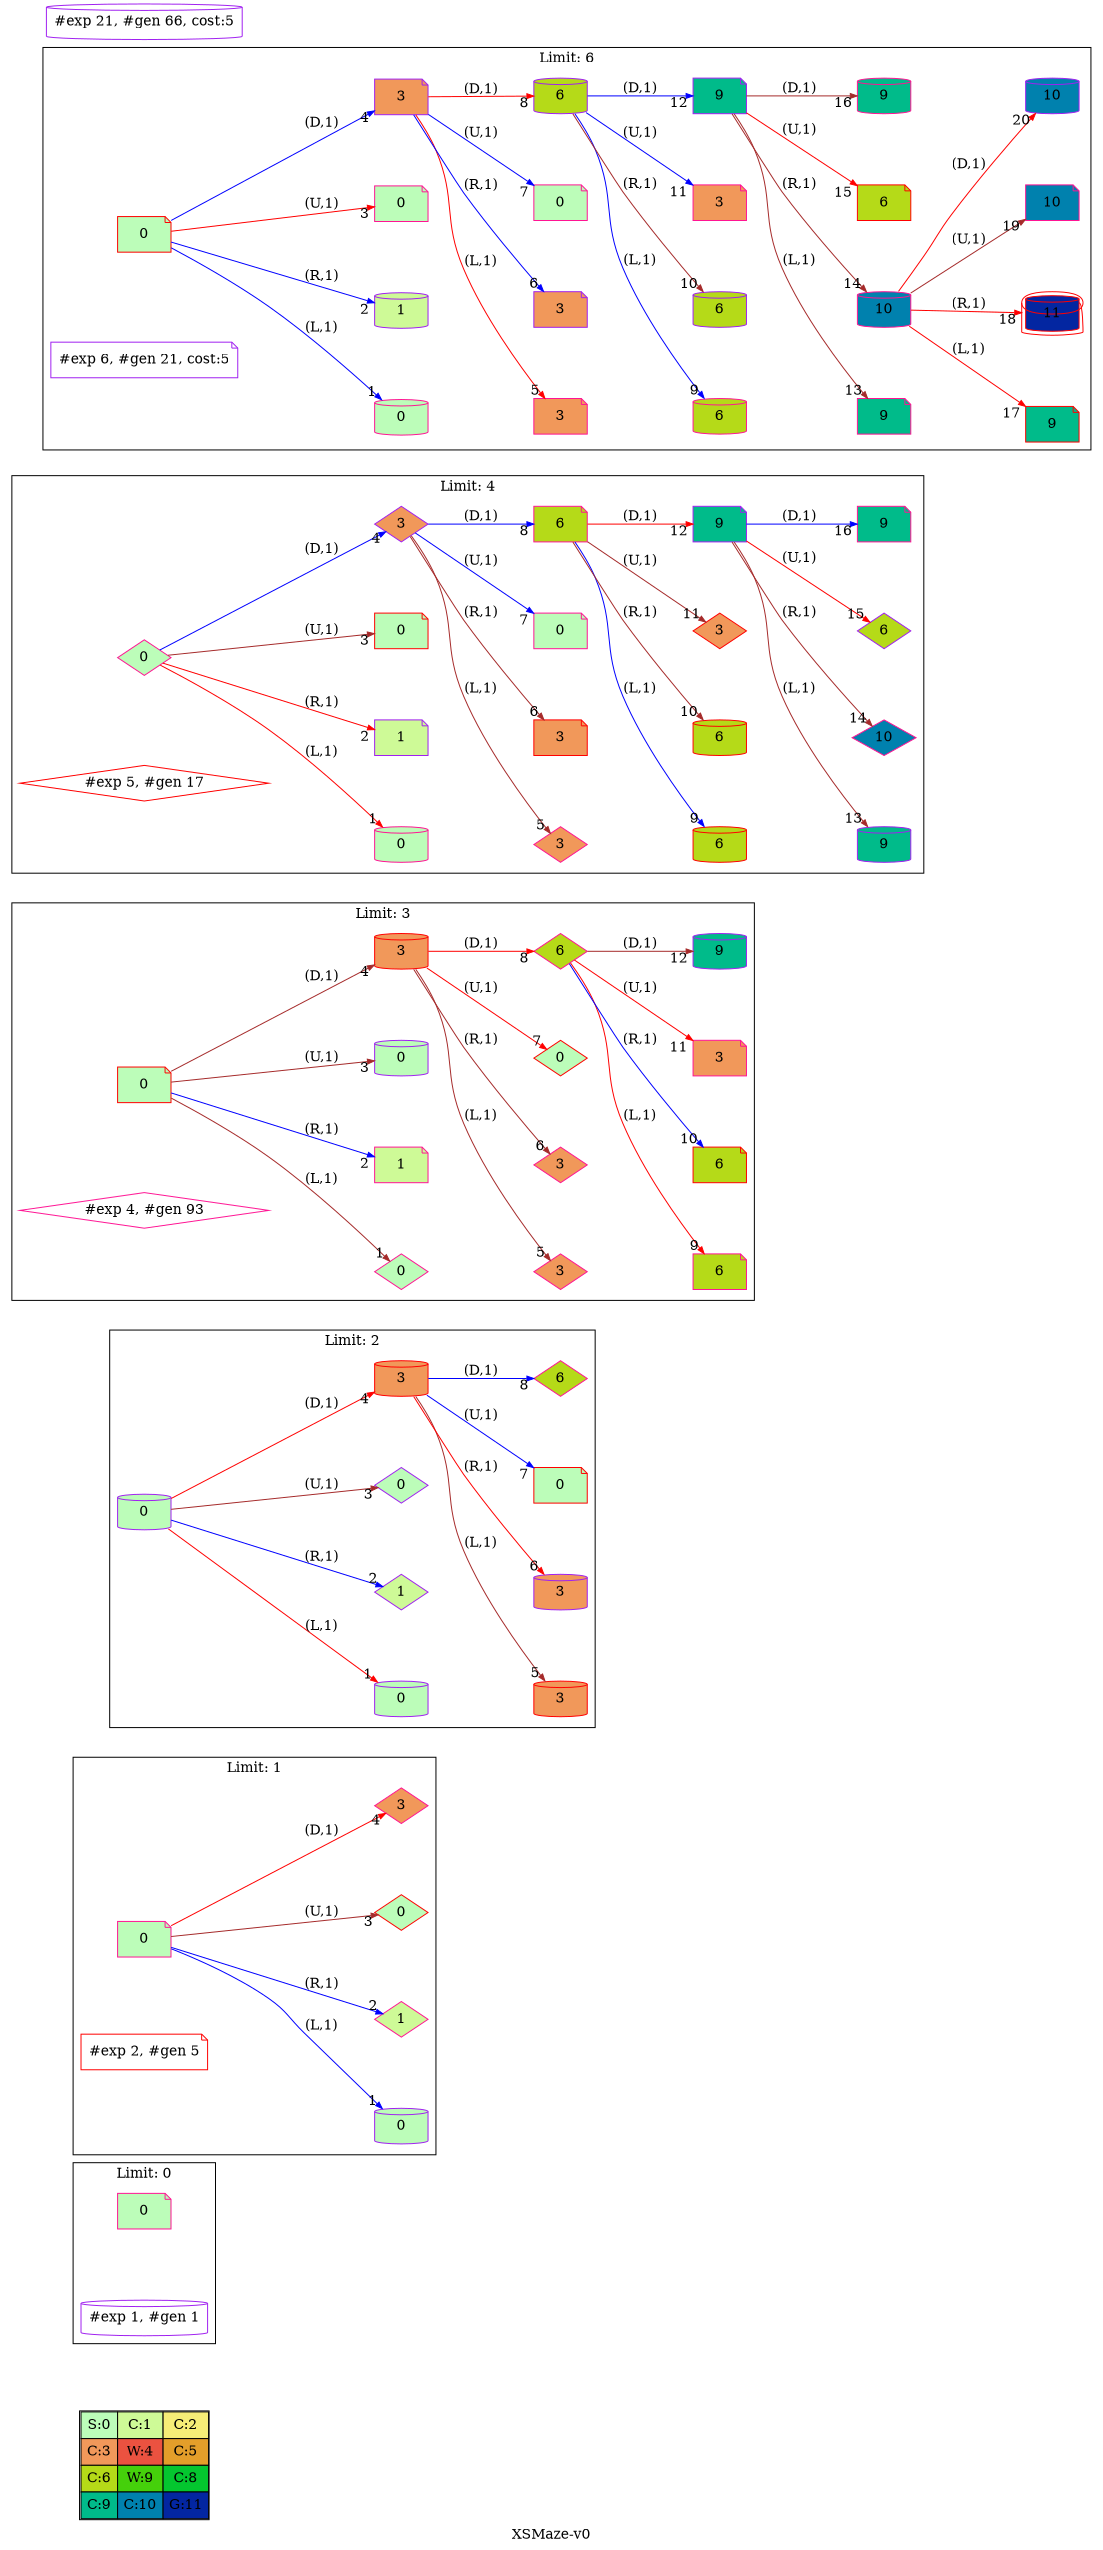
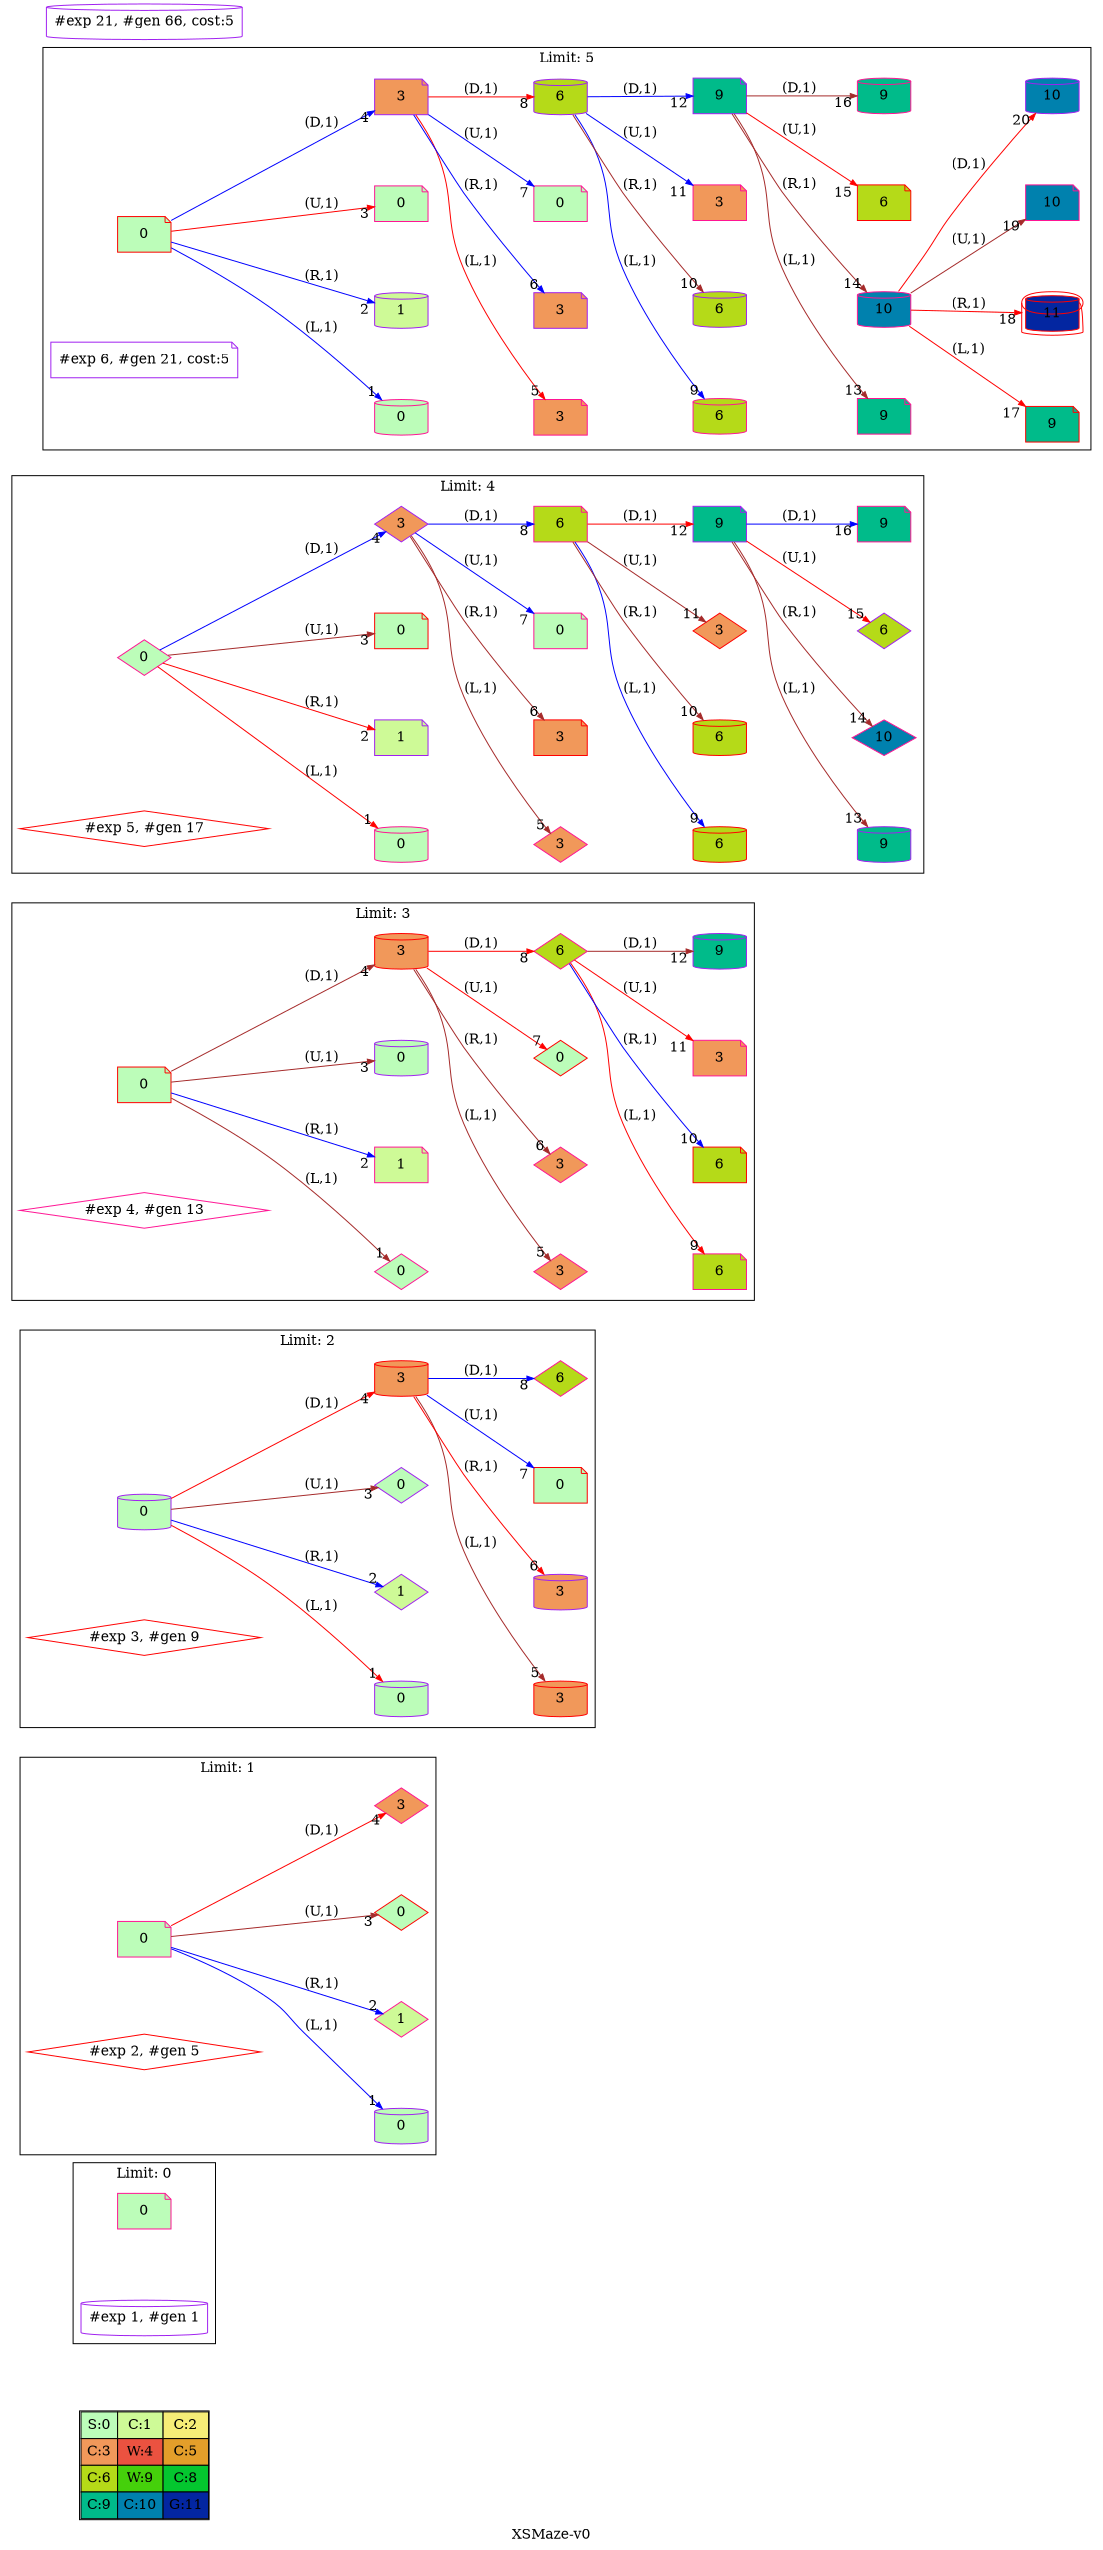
  strict digraph {
    label="XSMaze-v0"
    nodesep=1
    rankdir=LR
    ranksep=1
    node [shape=note color=deeppink fillcolor="0.32745098 0.267733   0.99083125 1.        " style=filled]
    edge [arrowsize=0.7 color=brown headlabel=" 1 "]
    n1 [label=<<table border="1" cellpadding="5" cellspacing="0" cellborder="1"><tr><td bgcolor="0.32745098 0.267733   0.99083125 1.        ">S:0</td><td bgcolor="0.24117647 0.39545121 0.97940977 1.        ">C:1</td><td bgcolor="0.15490196 0.51591783 0.96349314 1.        ">C:2</td></tr><tr><td bgcolor="0.06862745 0.62692381 0.94315443 1.        ">C:3</td><td bgcolor="0.01764706 0.72643357 0.91848699 1.        ">W:4</td><td bgcolor="0.10392157 0.81262237 0.88960401 1.        ">C:5</td></tr><tr><td bgcolor="0.19803922 0.88960401 0.8534438  1.        ">C:6</td><td bgcolor="0.28431373 0.94315443 0.81619691 1.        ">W:9</td><td bgcolor="0.37058824 0.97940977 0.77520398 1.        ">C:8</td></tr><tr><td bgcolor="0.45686275 0.99770518 0.73065313 1.        ">C:9</td><td bgcolor="0.54313725 0.99770518 0.68274886 1.        ">C:10</td><td bgcolor="0.62941176 0.97940977 0.63171101 1.        ">G:11</td></tr></table>> shape=plaintext color="" fillcolor="" style=""]
    n2 [label=0]
    "#exp 1, #gen 1" [color=purple shape=cylinder fillcolor="" style=""]
    n4 [label=0]
    n5 [color=purple label=0 shape=cylinder]
    n6 [fillcolor="0.24117647 0.39545121 0.97940977 1.        " label=1 shape=diamond]
    n7 [color=red label=0 shape=diamond]
    n8 [fillcolor="0.06862745 0.62692381 0.94315443 1.        " label=3 shape=diamond]
-   "#exp 2, #gen 5" [color=red fillcolor="" style=""]
+   "#exp 2, #gen 5" [color=red shape=diamond fillcolor="" style=""]
    n10 [color=purple label=0 shape=cylinder]
    n11 [color=purple label=0 shape=cylinder]
    n12 [color=purple fillcolor="0.24117647 0.39545121 0.97940977 1.        " label=1 shape=diamond]
    n13 [color=purple label=0 shape=diamond]
    n14 [color=red fillcolor="0.06862745 0.62692381 0.94315443 1.        " label=3 shape=cylinder]
    n15 [color=red fillcolor="0.06862745 0.62692381 0.94315443 1.        " label=3 shape=cylinder]
    n16 [color=purple fillcolor="0.06862745 0.62692381 0.94315443 1.        " label=3 shape=cylinder]
    n17 [color=red label=0]
    n18 [fillcolor="0.19803922 0.88960401 0.8534438  1.        " label=6 shape=diamond]
+   "#exp 3, #gen 9" [color=red shape=diamond fillcolor="" style=""]
    n20 [color=red label=0]
    n21 [label=0 shape=diamond]
    n22 [fillcolor="0.24117647 0.39545121 0.97940977 1.        " label=1]
    n23 [color=purple label=0 shape=cylinder]
    n24 [color=red fillcolor="0.06862745 0.62692381 0.94315443 1.        " label=3 shape=cylinder]
    n25 [fillcolor="0.06862745 0.62692381 0.94315443 1.        " label=3 shape=diamond]
    n26 [fillcolor="0.06862745 0.62692381 0.94315443 1.        " label=3 shape=diamond]
    n27 [color=red label=0 shape=diamond]
    n28 [fillcolor="0.19803922 0.88960401 0.8534438  1.        " label=6 shape=diamond]
    n29 [fillcolor="0.19803922 0.88960401 0.8534438  1.        " label=6]
    n30 [color=red fillcolor="0.19803922 0.88960401 0.8534438  1.        " label=6]
    n31 [fillcolor="0.06862745 0.62692381 0.94315443 1.        " label=3]
    n32 [color=purple fillcolor="0.45686275 0.99770518 0.73065313 1.        " label=9 shape=cylinder]
-   "#exp 4, #gen 13" [shape=diamond label="#exp 4, #gen 93" fillcolor="" style=""]
+   "#exp 4, #gen 13" [shape=diamond fillcolor="" style=""]
    n34 [label=0 shape=diamond]
    n35 [label=0 shape=cylinder]
    n36 [color=purple fillcolor="0.24117647 0.39545121 0.97940977 1.        " label=1]
    n37 [color=red label=0]
    n38 [color=purple fillcolor="0.06862745 0.62692381 0.94315443 1.        " label=3 shape=diamond]
    n39 [fillcolor="0.06862745 0.62692381 0.94315443 1.        " label=3 shape=diamond]
    n40 [color=red fillcolor="0.06862745 0.62692381 0.94315443 1.        " label=3]
    n41 [label=0]
    n42 [fillcolor="0.19803922 0.88960401 0.8534438  1.        " label=6]
    n43 [color=red fillcolor="0.19803922 0.88960401 0.8534438  1.        " label=6 shape=cylinder]
    n44 [color=red fillcolor="0.19803922 0.88960401 0.8534438  1.        " label=6 shape=cylinder]
    n45 [color=red fillcolor="0.06862745 0.62692381 0.94315443 1.        " label=3 shape=diamond]
    n46 [color=purple fillcolor="0.45686275 0.99770518 0.73065313 1.        " label=9]
    n47 [color=purple fillcolor="0.45686275 0.99770518 0.73065313 1.        " label=9 shape=cylinder]
    n48 [fillcolor="0.54313725 0.99770518 0.68274886 1.        " label=10 shape=diamond]
    n49 [color=purple fillcolor="0.19803922 0.88960401 0.8534438  1.        " label=6 shape=diamond]
    n50 [fillcolor="0.45686275 0.99770518 0.73065313 1.        " label=9]
    "#exp 5, #gen 17" [color=red shape=diamond fillcolor="" style=""]
    n52 [color=red label=0]
    n53 [label=0 shape=cylinder]
    n54 [color=purple fillcolor="0.24117647 0.39545121 0.97940977 1.        " label=1 shape=cylinder]
    n55 [label=0]
    n56 [color=purple fillcolor="0.06862745 0.62692381 0.94315443 1.        " label=3]
    n57 [fillcolor="0.06862745 0.62692381 0.94315443 1.        " label=3]
    n58 [color=purple fillcolor="0.06862745 0.62692381 0.94315443 1.        " label=3]
    n59 [label=0]
    n60 [color=purple fillcolor="0.19803922 0.88960401 0.8534438  1.        " label=6 shape=cylinder]
    n61 [fillcolor="0.19803922 0.88960401 0.8534438  1.        " label=6 shape=cylinder]
    n62 [color=purple fillcolor="0.19803922 0.88960401 0.8534438  1.        " label=6 shape=cylinder]
    n63 [fillcolor="0.06862745 0.62692381 0.94315443 1.        " label=3]
    n64 [color=purple fillcolor="0.45686275 0.99770518 0.73065313 1.        " label=9]
    n65 [fillcolor="0.45686275 0.99770518 0.73065313 1.        " label=9]
    n66 [fillcolor="0.54313725 0.99770518 0.68274886 1.        " label=10 shape=cylinder]
    n67 [color=red fillcolor="0.19803922 0.88960401 0.8534438  1.        " label=6]
    n68 [fillcolor="0.45686275 0.99770518 0.73065313 1.        " label=9 shape=cylinder]
    n69 [color=red fillcolor="0.45686275 0.99770518 0.73065313 1.        " label=9]
    n70 [color=red fillcolor="0.62941176 0.97940977 0.63171101 1.        " label=11 peripheries=2 shape=cylinder]
    n71 [fillcolor="0.54313725 0.99770518 0.68274886 1.        " label=10]
    n72 [color=purple fillcolor="0.54313725 0.99770518 0.68274886 1.        " label=10 shape=cylinder]
    "#exp 6, #gen 21, cost:5" [color=purple fillcolor="" style=""]
    "#exp 21, #gen 66, cost:5" [color=purple shape=cylinder fillcolor="" style=""]
    subgraph sub_1 {
      label=Map
      n1
    }
    subgraph cluster_2 {
      label="Limit: 0"
      n2
      "#exp 1, #gen 1"
    }
    subgraph cluster_3 {
      label="Limit: 1"
      n4
      n5
      n6
      n7
      n8
      "#exp 2, #gen 5"
    }
    subgraph cluster_4 {
      label="Limit: 2"
      n10
      n11
      n12
      n13
      n14
      n15
      n16
      n17
      n18
+     "#exp 3, #gen 9"
    }
    subgraph cluster_5 {
      label="Limit: 3"
      n20
      n21
      n22
      n23
      n24
      n25
      n26
      n27
      n28
      n29
      n30
      n31
      n32
      "#exp 4, #gen 13"
    }
    subgraph cluster_6 {
      label="Limit: 4"
      n34
      n35
      n36
      n37
      n38
      n39
      n40
      n41
      n42
      n43
      n44
      n45
      n46
      n47
      n48
      n49
      n50
      "#exp 5, #gen 17"
    }
    subgraph cluster_7 {
-     label="Limit: 6"
+     label="Limit: 5"
      n52
      n53
      n54
      n55
      n56
      n57
      n58
      n59
      n60
      n61
      n62
      n63
      n64
      n65
      n66
      n67
      n68
      n69
      n70
      n71
      n72
      "#exp 6, #gen 21, cost:5"
    }
    n4 -> n5 [color=blue label="(L,1)"]
    n4 -> n6 [color=blue headlabel=" 2 " label="(R,1)"]
    n4 -> n7 [headlabel=" 3 " label="(U,1)"]
    n4 -> n8 [color=red headlabel=" 4 " label="(D,1)"]
    n10 -> n11 [color=red label="(L,1)"]
    n10 -> n12 [color=blue headlabel=" 2 " label="(R,1)"]
    n10 -> n13 [headlabel=" 3 " label="(U,1)"]
    n10 -> n14 [color=red headlabel=" 4 " label="(D,1)"]
    n14 -> n15 [headlabel=" 5 " label="(L,1)"]
    n14 -> n16 [color=red headlabel=" 6 " label="(R,1)"]
    n14 -> n17 [color=blue headlabel=" 7 " label="(U,1)"]
    n14 -> n18 [color=blue headlabel=" 8 " label="(D,1)"]
    n20 -> n21 [label="(L,1)"]
    n20 -> n22 [color=blue headlabel=" 2 " label="(R,1)"]
    n20 -> n23 [headlabel=" 3 " label="(U,1)"]
    n20 -> n24 [headlabel=" 4 " label="(D,1)"]
    n24 -> n25 [headlabel=" 5 " label="(L,1)"]
    n24 -> n26 [headlabel=" 6 " label="(R,1)"]
    n24 -> n27 [color=red headlabel=" 7 " label="(U,1)"]
    n24 -> n28 [color=red headlabel=" 8 " label="(D,1)"]
    n28 -> n29 [color=red headlabel=" 9 " label="(L,1)"]
    n28 -> n30 [color=blue headlabel=" 10 " label="(R,1)"]
    n28 -> n31 [color=red headlabel=" 11 " label="(U,1)"]
    n28 -> n32 [headlabel=" 12 " label="(D,1)"]
    n34 -> n35 [color=red label="(L,1)"]
    n34 -> n36 [color=red headlabel=" 2 " label="(R,1)"]
    n34 -> n37 [headlabel=" 3 " label="(U,1)"]
    n34 -> n38 [color=blue headlabel=" 4 " label="(D,1)"]
    n38 -> n39 [headlabel=" 5 " label="(L,1)"]
    n38 -> n40 [headlabel=" 6 " label="(R,1)"]
    n38 -> n41 [color=blue headlabel=" 7 " label="(U,1)"]
    n38 -> n42 [color=blue headlabel=" 8 " label="(D,1)"]
    n42 -> n43 [color=blue headlabel=" 9 " label="(L,1)"]
    n42 -> n44 [headlabel=" 10 " label="(R,1)"]
    n42 -> n45 [headlabel=" 11 " label="(U,1)"]
    n42 -> n46 [color=red headlabel=" 12 " label="(D,1)"]
    n46 -> n47 [headlabel=" 13 " label="(L,1)"]
    n46 -> n48 [headlabel=" 14 " label="(R,1)"]
    n46 -> n49 [color=red headlabel=" 15 " label="(U,1)"]
    n46 -> n50 [color=blue headlabel=" 16 " label="(D,1)"]
    n52 -> n53 [color=blue label="(L,1)"]
    n52 -> n54 [color=blue headlabel=" 2 " label="(R,1)"]
    n52 -> n55 [color=red headlabel=" 3 " label="(U,1)"]
    n52 -> n56 [color=blue headlabel=" 4 " label="(D,1)"]
    n56 -> n57 [color=red headlabel=" 5 " label="(L,1)"]
    n56 -> n58 [color=blue headlabel=" 6 " label="(R,1)"]
    n56 -> n59 [color=blue headlabel=" 7 " label="(U,1)"]
    n56 -> n60 [color=red headlabel=" 8 " label="(D,1)"]
    n60 -> n61 [color=blue headlabel=" 9 " label="(L,1)"]
    n60 -> n62 [headlabel=" 10 " label="(R,1)"]
    n60 -> n63 [color=blue headlabel=" 11 " label="(U,1)"]
    n60 -> n64 [color=blue headlabel=" 12 " label="(D,1)"]
    n64 -> n65 [headlabel=" 13 " label="(L,1)"]
    n64 -> n66 [headlabel=" 14 " label="(R,1)"]
    n64 -> n67 [color=red headlabel=" 15 " label="(U,1)"]
    n64 -> n68 [headlabel=" 16 " label="(D,1)"]
    n66 -> n69 [color=red headlabel=" 17 " label="(L,1)"]
    n66 -> n70 [color=red headlabel=" 18 " label="(R,1)"]
    n66 -> n71 [headlabel=" 19 " label="(U,1)"]
    n66 -> n72 [color=red headlabel=" 20 " label="(D,1)"]
  }
